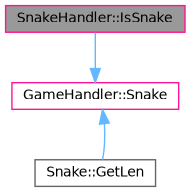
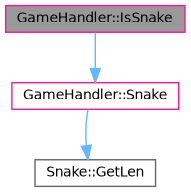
  digraph {
    rankdir=TB
    node [color=deeppink fillcolor=white fontname=Helvetica fontsize=10 shape=box style=filled]
    edge [color=steelblue1 fontname=Helvetica fontsize=10 labelfontname=Helvetica labelfontsize=10 style=solid]
-   n1 [fillcolor=grey60 fontcolor=black height=0.2 label="SnakeHandler::IsSnake" width=0.4]
+   n1 [fillcolor=grey60 fontcolor=black height=0.2 label="GameHandler::IsSnake" width=0.4]
    n2 [height=0.2 label="GameHandler::Snake" width=0.4]
    n3 [color=gray40 height=0.2 label="Snake::GetLen" width=0.4]
    n1 -> n2
-   n3 -> n2
+   n2 -> n3
  }
